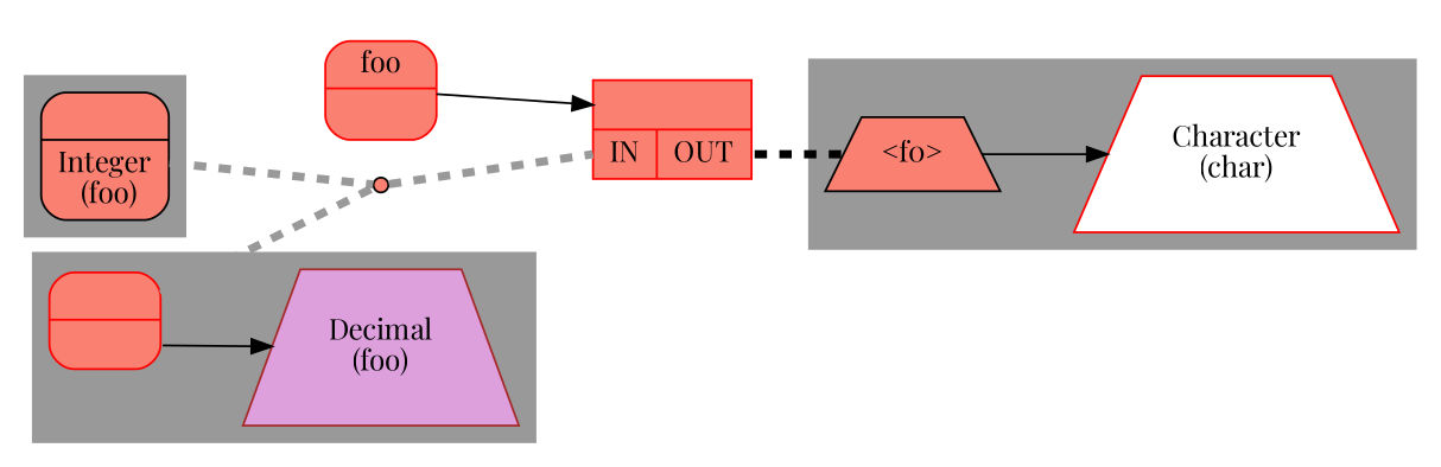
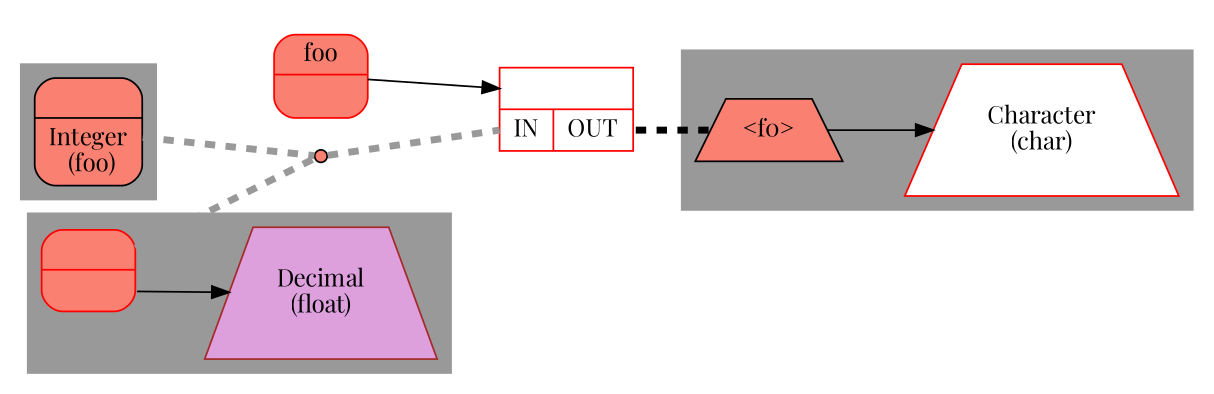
  digraph {
    color=gray60
    fontname="Playfair Display"
    rankdir=LR
    splines=line
    style=filled
    node [color=red fillcolor=salmon fontname="Playfair Display" shape=Mrecord style=filled]
    edge [arrowhead=none color=black fontname="Playfair Display" penwidth=4.0 style=dashed]
    n1 [color=black label="<f0> | <f1>Integer\n (foo)"]
    n2 [label="<f0> | <f1>"]
-   n3 [color=brown fillcolor=plum label="Decimal\n(foo)" shape=trapezium]
+   n3 [color=brown fillcolor=plum label="Decimal\n(float)" shape=trapezium]
    n4 [color=black label="<f0>" shape=trapezium]
    n5 [fillcolor=white label="Character\n(char)" shape=trapezium]
-   n6 [label="<name>|{<in>IN|<out>OUT}" shape=record]
+   n6 [fillcolor=white label="<name>|{<in>IN|<out>OUT}" shape=record]
    n7 [label="<f0> foo| <f1>\n"]
    node6 [color=black shape=point width=0.1]
    subgraph cluster_1 {
      n1
    }
    subgraph cluster_2 {
      n2
      n3
    }
    subgraph cluster_3 {
      n4
      n5
    }
    subgraph cluster_4 {
      color=white
      n6
      n7
      node6
    }
    n1 -> node6 [color=gray60]
    n2 -> n3 [arrowhead=normal penwidth=1.0 style=solid tailport=f1]
    n2 -> node6 [color=gray60]
    n4 -> n5 [arrowhead=normal penwidth=1.0 style=solid tailport=f1]
    n6 -> n4 [tailport=out]
    n7 -> n6 [arrowhead=normal headport=name penwidth=1.0 style=solid]
    node6 -> n6 [color=gray60 headport=in]
  }
